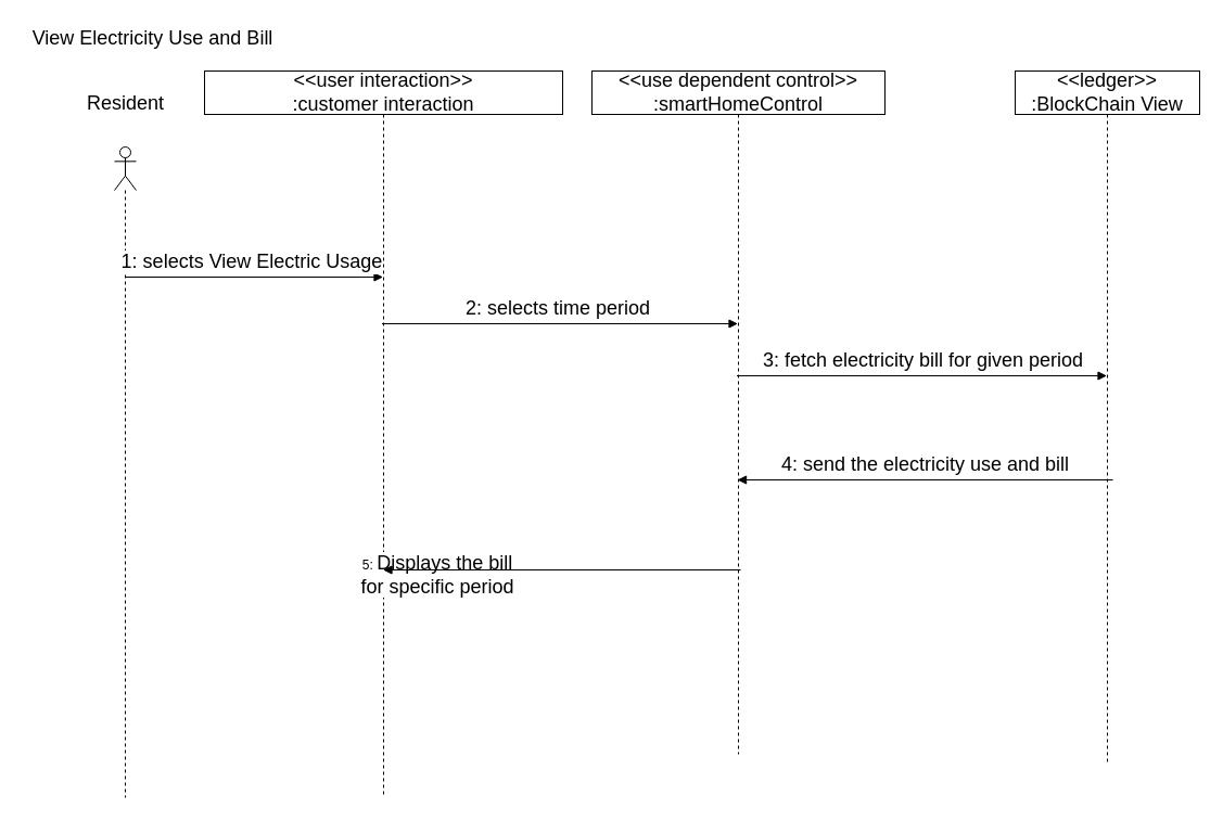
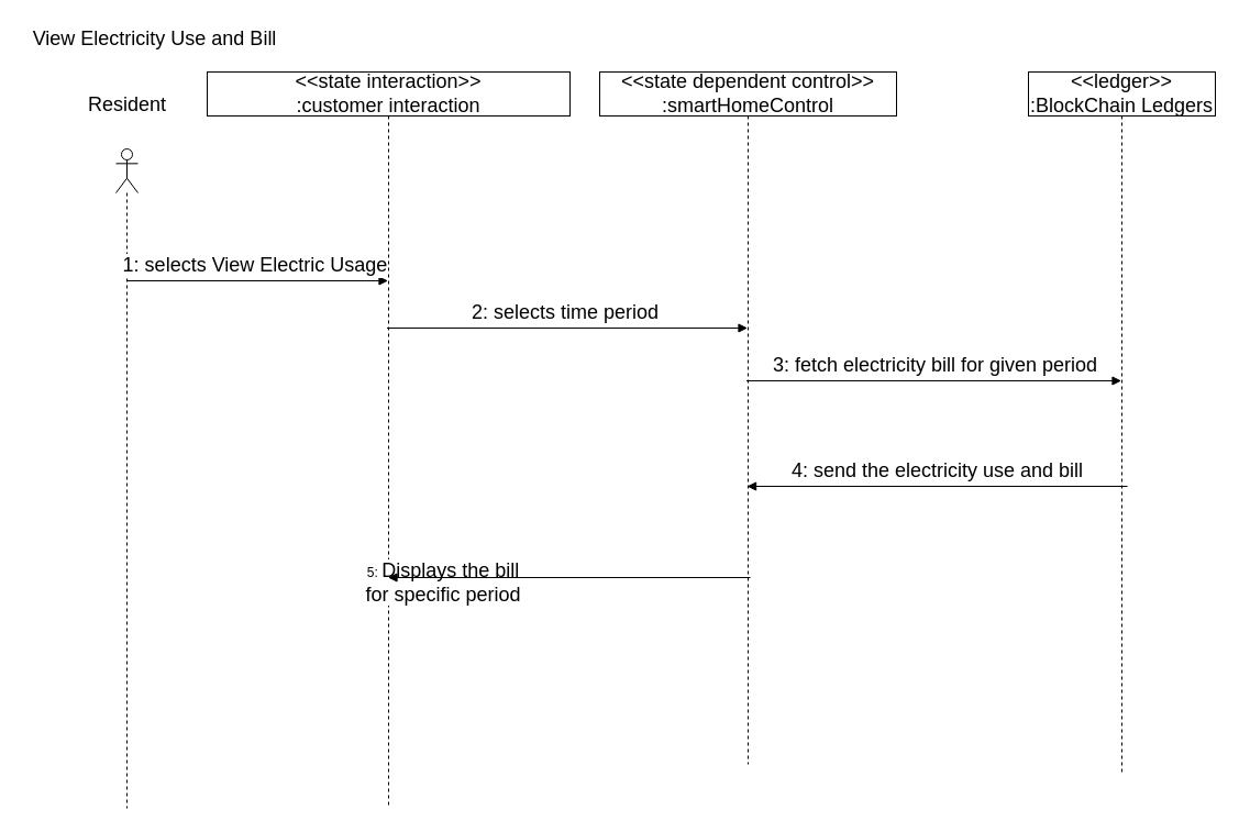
  <mxCell id="0" />
  <mxCell id="1" parent="0" />
  <mxCell id="2" value="View Electricity Use and Bill" style="text;html=1;align=center;verticalAlign=middle;resizable=0;points=[];autosize=1;strokeColor=none;fillColor=none;fontSize=18;" vertex="1" parent="1"><mxGeometry x="20" y="20" width="240" height="30" as="geometry" /></mxCell>
  <mxCell id="3" value="" style="shape=umlLifeline;participant=umlActor;perimeter=lifelinePerimeter;whiteSpace=wrap;html=1;container=1;collapsible=0;recursiveResize=0;verticalAlign=top;spacingTop=36;outlineConnect=0;fontSize=18;" vertex="1" parent="1"><mxGeometry x="105" y="135" width="20" height="600" as="geometry" /></mxCell>
  <mxCell id="4" value="1: selects View Electric Usage&amp;nbsp;" style="html=1;verticalAlign=bottom;endArrow=block;rounded=0;fontSize=18;" edge="1" parent="3" target="6"><mxGeometry width="80" relative="1" as="geometry"><mxPoint x="10" y="120" as="sourcePoint" /><mxPoint x="90" y="120" as="targetPoint" /></mxGeometry></mxCell>
  <mxCell id="5" value="Resident" style="text;html=1;align=center;verticalAlign=middle;resizable=0;points=[];autosize=1;strokeColor=none;fillColor=none;fontSize=18;" vertex="1" parent="1"><mxGeometry x="70" y="80" width="90" height="30" as="geometry" /></mxCell>
- <mxCell id="6" value="&amp;lt;&amp;lt;user interaction&amp;gt;&amp;gt;&lt;br&gt;:customer interaction" style="shape=umlLifeline;perimeter=lifelinePerimeter;whiteSpace=wrap;html=1;container=1;collapsible=0;recursiveResize=0;outlineConnect=0;fontSize=18;" vertex="1" parent="1"><mxGeometry x="188" y="65" width="330" height="670" as="geometry" /></mxCell>
+ <mxCell id="6" value="&amp;lt;&amp;lt;state interaction&amp;gt;&amp;gt;&lt;br&gt;:customer interaction" style="shape=umlLifeline;perimeter=lifelinePerimeter;whiteSpace=wrap;html=1;container=1;collapsible=0;recursiveResize=0;outlineConnect=0;fontSize=18;" vertex="1" parent="1"><mxGeometry x="188" y="65" width="330" height="670" as="geometry" /></mxCell>
  <mxCell id="7" value="5:&amp;nbsp;&lt;span style=&quot;font-size: 18px ; background-color: rgb(255 , 255 , 255)&quot;&gt;Displays the bill for specific period&lt;/span&gt;" style="text;html=1;strokeColor=none;fillColor=none;align=center;verticalAlign=middle;whiteSpace=wrap;rounded=0;" vertex="1" parent="6"><mxGeometry x="140" y="450" width="150" height="30" as="geometry" /></mxCell>
- <mxCell id="8" value="&amp;lt;&amp;lt;use dependent control&amp;gt;&amp;gt;&lt;br&gt;:smartHomeControl" style="shape=umlLifeline;perimeter=lifelinePerimeter;whiteSpace=wrap;html=1;container=1;collapsible=0;recursiveResize=0;outlineConnect=0;fontSize=18;" vertex="1" parent="1"><mxGeometry x="545" y="65" width="270" height="630" as="geometry" /></mxCell>
+ <mxCell id="8" value="&amp;lt;&amp;lt;state dependent control&amp;gt;&amp;gt;&lt;br&gt;:smartHomeControl" style="shape=umlLifeline;perimeter=lifelinePerimeter;whiteSpace=wrap;html=1;container=1;collapsible=0;recursiveResize=0;outlineConnect=0;fontSize=18;" vertex="1" parent="1"><mxGeometry x="545" y="65" width="270" height="630" as="geometry" /></mxCell>
  <mxCell id="9" value="" style="html=1;verticalAlign=bottom;endArrow=block;rounded=0;fontSize=18;" edge="1" parent="8" target="6"><mxGeometry x="-1" y="-596" width="80" relative="1" as="geometry"><mxPoint x="137" y="460" as="sourcePoint" /><mxPoint x="-80" y="460" as="targetPoint" /><mxPoint x="595" y="556" as="offset" /></mxGeometry></mxCell>
- <mxCell id="10" value="&amp;lt;&amp;lt;ledger&amp;gt;&amp;gt;&lt;br&gt;:BlockChain View" style="shape=umlLifeline;perimeter=lifelinePerimeter;whiteSpace=wrap;html=1;container=1;collapsible=0;recursiveResize=0;outlineConnect=0;fontSize=18;" vertex="1" parent="1"><mxGeometry x="935" y="65" width="170" height="640" as="geometry" /></mxCell>
+ <mxCell id="10" value="&amp;lt;&amp;lt;ledger&amp;gt;&amp;gt;&lt;br&gt;:BlockChain Ledgers" style="shape=umlLifeline;perimeter=lifelinePerimeter;whiteSpace=wrap;html=1;container=1;collapsible=0;recursiveResize=0;outlineConnect=0;fontSize=18;" vertex="1" parent="1"><mxGeometry x="935" y="65" width="170" height="640" as="geometry" /></mxCell>
  <mxCell id="11" value="4: send the electricity use and bill" style="html=1;verticalAlign=bottom;endArrow=block;rounded=0;fontSize=18;" edge="1" parent="1"><mxGeometry width="80" relative="1" as="geometry"><mxPoint x="1025" y="442" as="sourcePoint" /><mxPoint x="679.071" y="442" as="targetPoint" /></mxGeometry></mxCell>
  <mxCell id="12" value="2: selects time period&amp;nbsp;" style="html=1;verticalAlign=bottom;endArrow=block;rounded=0;fontSize=18;" edge="1" parent="1"><mxGeometry width="80" relative="1" as="geometry"><mxPoint x="351.5" y="298" as="sourcePoint" /><mxPoint x="679.5" y="298" as="targetPoint" /></mxGeometry></mxCell>
  <mxCell id="13" value="3: fetch electricity bill for given period" style="html=1;verticalAlign=bottom;endArrow=block;rounded=0;fontSize=18;" edge="1" parent="1"><mxGeometry width="80" relative="1" as="geometry"><mxPoint x="678.5" y="346" as="sourcePoint" /><mxPoint x="1019.5" y="346" as="targetPoint" /></mxGeometry></mxCell>
